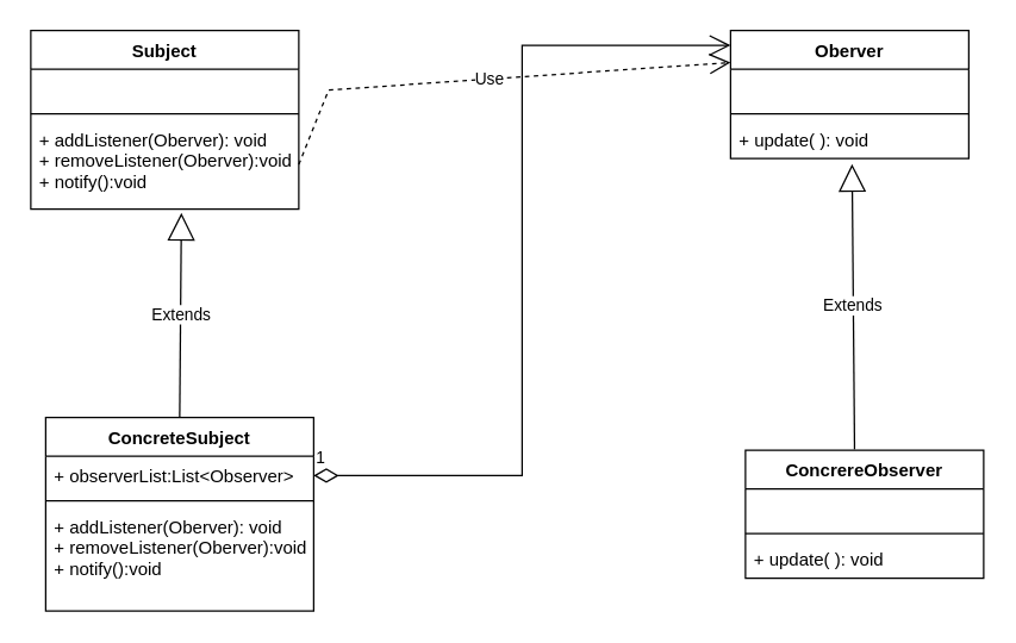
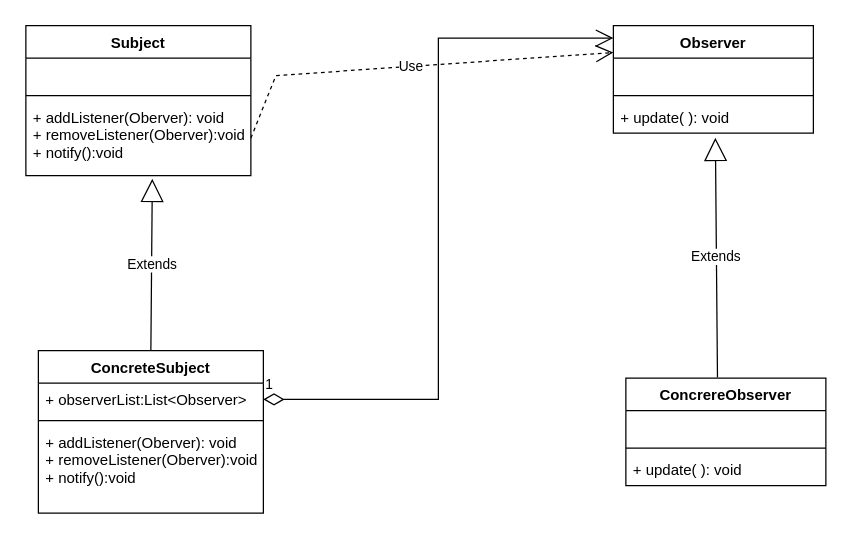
  <mxCell id="0" />
  <mxCell id="1" parent="0" />
  <mxCell id="2" value="Subject" style="swimlane;fontStyle=1;align=center;verticalAlign=top;childLayout=stackLayout;horizontal=1;startSize=26;horizontalStack=0;resizeParent=1;resizeParentMax=0;resizeLast=0;collapsible=1;marginBottom=0;" vertex="1" parent="1"><mxGeometry x="20" y="20" width="180" height="120" as="geometry" /></mxCell>
  <mxCell id="3" value=" " style="text;strokeColor=none;fillColor=none;align=left;verticalAlign=top;spacingLeft=4;spacingRight=4;overflow=hidden;rotatable=0;points=[[0,0.5],[1,0.5]];portConstraint=eastwest;" vertex="1" parent="2"><mxGeometry y="26" width="180" height="26" as="geometry" /></mxCell>
  <mxCell id="4" value="" style="line;strokeWidth=1;fillColor=none;align=left;verticalAlign=middle;spacingTop=-1;spacingLeft=3;spacingRight=3;rotatable=0;labelPosition=right;points=[];portConstraint=eastwest;strokeColor=inherit;" vertex="1" parent="2"><mxGeometry y="52" width="180" height="8" as="geometry" /></mxCell>
  <mxCell id="5" value="+ addListener(Oberver): void&#10;+ removeListener(Oberver):void&#10;+ notify():void" style="text;strokeColor=none;fillColor=none;align=left;verticalAlign=top;spacingLeft=4;spacingRight=4;overflow=hidden;rotatable=0;points=[[0,0.5],[1,0.5]];portConstraint=eastwest;" vertex="1" parent="2"><mxGeometry y="60" width="180" height="60" as="geometry" /></mxCell>
  <mxCell id="6" value="ConcreteSubject" style="swimlane;fontStyle=1;align=center;verticalAlign=top;childLayout=stackLayout;horizontal=1;startSize=26;horizontalStack=0;resizeParent=1;resizeParentMax=0;resizeLast=0;collapsible=1;marginBottom=0;" vertex="1" parent="1"><mxGeometry x="30" y="280" width="180" height="130" as="geometry" /></mxCell>
  <mxCell id="7" value="+ observerList:List&lt;Observer&gt;" style="text;strokeColor=none;fillColor=none;align=left;verticalAlign=top;spacingLeft=4;spacingRight=4;overflow=hidden;rotatable=0;points=[[0,0.5],[1,0.5]];portConstraint=eastwest;" vertex="1" parent="6"><mxGeometry y="26" width="180" height="26" as="geometry" /></mxCell>
  <mxCell id="8" value="" style="line;strokeWidth=1;fillColor=none;align=left;verticalAlign=middle;spacingTop=-1;spacingLeft=3;spacingRight=3;rotatable=0;labelPosition=right;points=[];portConstraint=eastwest;strokeColor=inherit;" vertex="1" parent="6"><mxGeometry y="52" width="180" height="8" as="geometry" /></mxCell>
  <mxCell id="9" value="+ addListener(Oberver): void&#10;+ removeListener(Oberver):void&#10;+ notify():void" style="text;strokeColor=none;fillColor=none;align=left;verticalAlign=top;spacingLeft=4;spacingRight=4;overflow=hidden;rotatable=0;points=[[0,0.5],[1,0.5]];portConstraint=eastwest;" vertex="1" parent="6"><mxGeometry y="60" width="180" height="70" as="geometry" /></mxCell>
- <mxCell id="10" value="Oberver" style="swimlane;fontStyle=1;align=center;verticalAlign=top;childLayout=stackLayout;horizontal=1;startSize=26;horizontalStack=0;resizeParent=1;resizeParentMax=0;resizeLast=0;collapsible=1;marginBottom=0;" vertex="1" parent="1"><mxGeometry x="490" y="20" width="160" height="86" as="geometry" /></mxCell>
+ <mxCell id="10" value="Observer" style="swimlane;fontStyle=1;align=center;verticalAlign=top;childLayout=stackLayout;horizontal=1;startSize=26;horizontalStack=0;resizeParent=1;resizeParentMax=0;resizeLast=0;collapsible=1;marginBottom=0;" vertex="1" parent="1"><mxGeometry x="490" y="20" width="160" height="86" as="geometry" /></mxCell>
  <mxCell id="11" value=" " style="text;strokeColor=none;fillColor=none;align=left;verticalAlign=top;spacingLeft=4;spacingRight=4;overflow=hidden;rotatable=0;points=[[0,0.5],[1,0.5]];portConstraint=eastwest;" vertex="1" parent="10"><mxGeometry y="26" width="160" height="26" as="geometry" /></mxCell>
  <mxCell id="12" value="" style="line;strokeWidth=1;fillColor=none;align=left;verticalAlign=middle;spacingTop=-1;spacingLeft=3;spacingRight=3;rotatable=0;labelPosition=right;points=[];portConstraint=eastwest;strokeColor=inherit;" vertex="1" parent="10"><mxGeometry y="52" width="160" height="8" as="geometry" /></mxCell>
  <mxCell id="13" value="+ update( ): void" style="text;strokeColor=none;fillColor=none;align=left;verticalAlign=top;spacingLeft=4;spacingRight=4;overflow=hidden;rotatable=0;points=[[0,0.5],[1,0.5]];portConstraint=eastwest;" vertex="1" parent="10"><mxGeometry y="60" width="160" height="26" as="geometry" /></mxCell>
  <mxCell id="14" value="ConcrereObserver" style="swimlane;fontStyle=1;align=center;verticalAlign=top;childLayout=stackLayout;horizontal=1;startSize=26;horizontalStack=0;resizeParent=1;resizeParentMax=0;resizeLast=0;collapsible=1;marginBottom=0;" vertex="1" parent="1"><mxGeometry x="500" y="302" width="160" height="86" as="geometry" /></mxCell>
  <mxCell id="15" value=" " style="text;strokeColor=none;fillColor=none;align=left;verticalAlign=top;spacingLeft=4;spacingRight=4;overflow=hidden;rotatable=0;points=[[0,0.5],[1,0.5]];portConstraint=eastwest;" vertex="1" parent="14"><mxGeometry y="26" width="160" height="26" as="geometry" /></mxCell>
  <mxCell id="16" value="" style="line;strokeWidth=1;fillColor=none;align=left;verticalAlign=middle;spacingTop=-1;spacingLeft=3;spacingRight=3;rotatable=0;labelPosition=right;points=[];portConstraint=eastwest;strokeColor=inherit;" vertex="1" parent="14"><mxGeometry y="52" width="160" height="8" as="geometry" /></mxCell>
  <mxCell id="17" value="+ update( ): void" style="text;strokeColor=none;fillColor=none;align=left;verticalAlign=top;spacingLeft=4;spacingRight=4;overflow=hidden;rotatable=0;points=[[0,0.5],[1,0.5]];portConstraint=eastwest;" vertex="1" parent="14"><mxGeometry y="60" width="160" height="26" as="geometry" /></mxCell>
  <mxCell id="18" value="Use" style="endArrow=open;endSize=12;dashed=1;html=1;rounded=0;exitX=1;exitY=0.5;exitDx=0;exitDy=0;entryX=0;entryY=0.25;entryDx=0;entryDy=0;" edge="1" parent="1" source="5" target="10"><mxGeometry width="160" relative="1" as="geometry"><mxPoint x="350" y="40" as="sourcePoint" /><mxPoint x="510" y="40" as="targetPoint" /><Array as="points"><mxPoint x="220" y="60" /></Array></mxGeometry></mxCell>
  <mxCell id="19" value="1" style="endArrow=open;html=1;endSize=12;startArrow=diamondThin;startSize=14;startFill=0;edgeStyle=orthogonalEdgeStyle;align=left;verticalAlign=bottom;rounded=0;exitX=1;exitY=0.5;exitDx=0;exitDy=0;entryX=0;entryY=0.116;entryDx=0;entryDy=0;entryPerimeter=0;" edge="1" parent="1" source="7" target="10"><mxGeometry x="-1" y="3" relative="1" as="geometry"><mxPoint x="310" y="200" as="sourcePoint" /><mxPoint x="470" y="200" as="targetPoint" /></mxGeometry></mxCell>
  <mxCell id="20" value="Extends" style="endArrow=block;endSize=16;endFill=0;html=1;rounded=0;exitX=0.5;exitY=0;exitDx=0;exitDy=0;entryX=0.562;entryY=1.043;entryDx=0;entryDy=0;entryPerimeter=0;" edge="1" parent="1" source="6" target="5"><mxGeometry width="160" relative="1" as="geometry"><mxPoint x="100" y="190" as="sourcePoint" /><mxPoint x="260" y="190" as="targetPoint" /></mxGeometry></mxCell>
  <mxCell id="21" value="Extends" style="endArrow=block;endSize=16;endFill=0;html=1;rounded=0;exitX=0.458;exitY=-0.007;exitDx=0;exitDy=0;exitPerimeter=0;entryX=0.51;entryY=1.146;entryDx=0;entryDy=0;entryPerimeter=0;" edge="1" parent="1" source="14" target="13"><mxGeometry width="160" relative="1" as="geometry"><mxPoint x="560" y="190" as="sourcePoint" /><mxPoint x="720" y="190" as="targetPoint" /></mxGeometry></mxCell>
